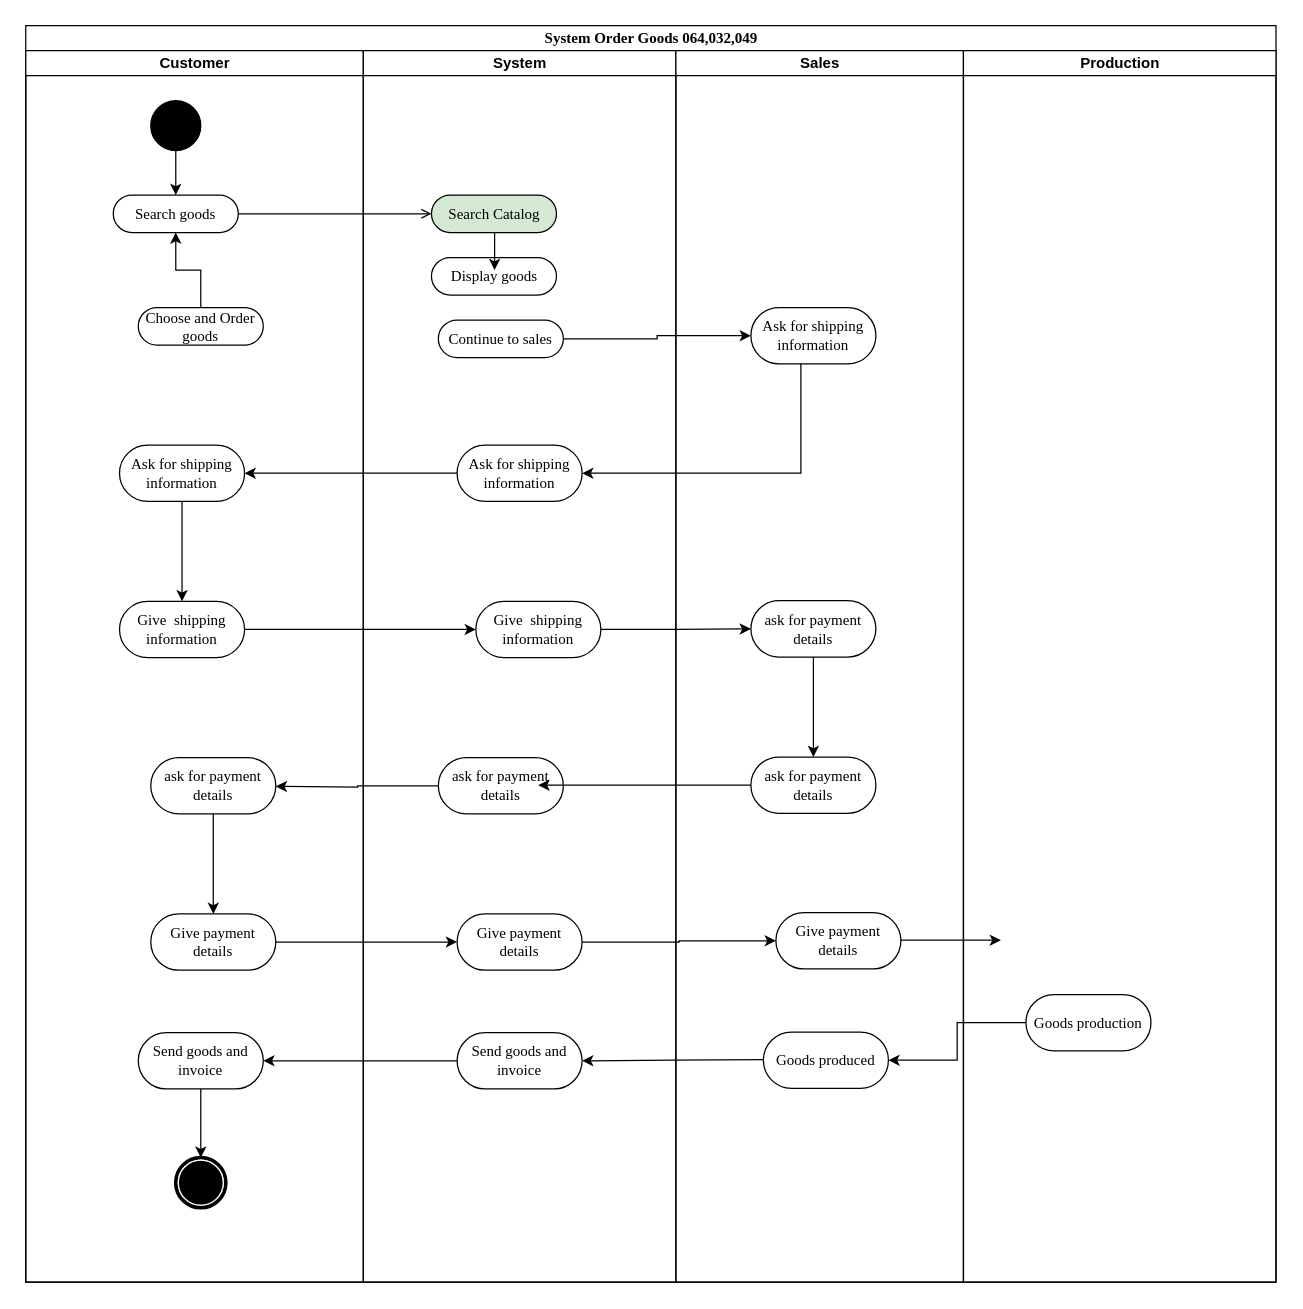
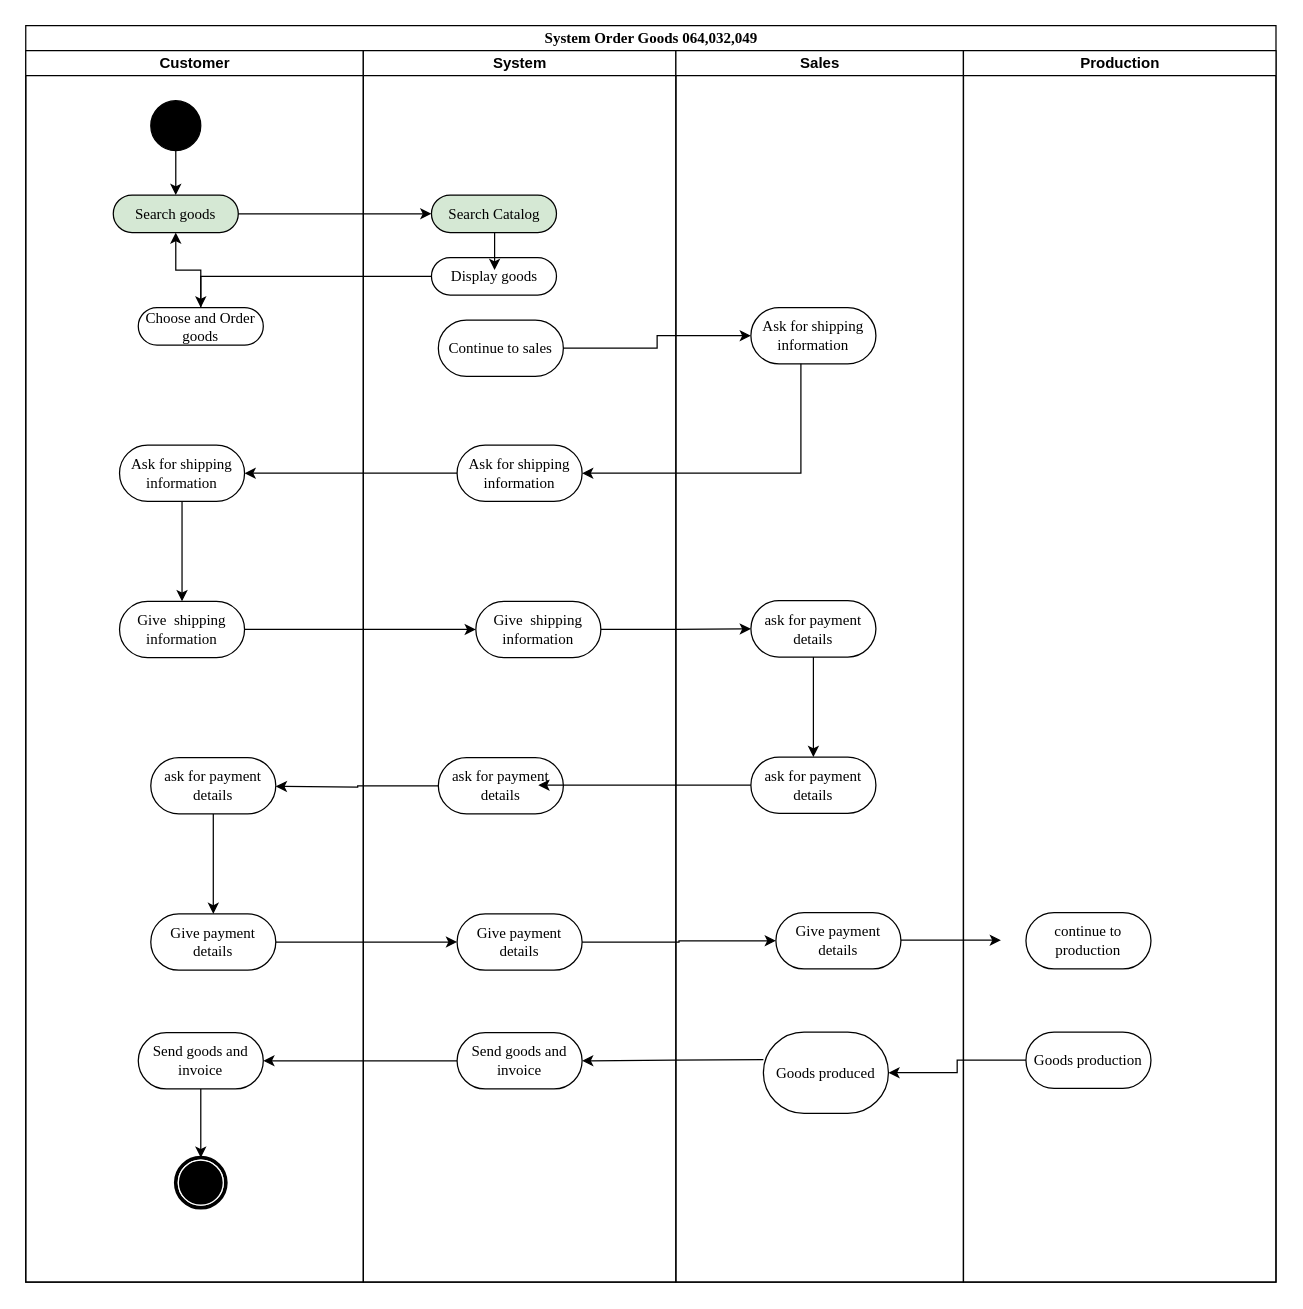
  <mxCell id="0" />
  <mxCell id="1" parent="0" />
  <mxCell id="2" value="&lt;div&gt;System Order Goods 064,032,049&lt;br&gt;&lt;/div&gt;" style="swimlane;html=1;childLayout=stackLayout;startSize=20;rounded=0;shadow=0;comic=0;labelBackgroundColor=none;strokeWidth=1;fontFamily=Verdana;fontSize=12;align=center;" parent="1" vertex="1"><mxGeometry x="20" y="20" width="1000" height="1005" as="geometry" /></mxCell>
  <mxCell id="3" value="Customer " style="swimlane;html=1;startSize=20;" parent="2" vertex="1"><mxGeometry y="20" width="270" height="985" as="geometry" /></mxCell>
  <mxCell id="4" value="" style="edgeStyle=orthogonalEdgeStyle;rounded=0;orthogonalLoop=1;jettySize=auto;html=1;entryX=0.5;entryY=0;entryDx=0;entryDy=0;" edge="1" parent="3" source="5" target="6"><mxGeometry relative="1" as="geometry"><mxPoint x="120" y="160" as="targetPoint" /></mxGeometry></mxCell>
  <mxCell id="5" value="" style="ellipse;whiteSpace=wrap;html=1;rounded=0;shadow=0;comic=0;labelBackgroundColor=none;strokeWidth=1;fillColor=#000000;fontFamily=Verdana;fontSize=12;align=center;" parent="3" vertex="1"><mxGeometry x="100" y="40" width="40" height="40" as="geometry" /></mxCell>
- <mxCell id="6" value="Search goods" style="rounded=1;whiteSpace=wrap;html=1;shadow=0;comic=0;labelBackgroundColor=none;strokeWidth=1;fontFamily=Verdana;fontSize=12;align=center;arcSize=50;" parent="3" vertex="1"><mxGeometry x="70" y="115.5" width="100" height="30" as="geometry" /></mxCell>
+ <mxCell id="6" value="Search goods" style="rounded=1;whiteSpace=wrap;html=1;shadow=0;comic=0;labelBackgroundColor=none;strokeWidth=1;fontFamily=Verdana;fontSize=12;align=center;arcSize=50;fillColor=#d5e8d4;" parent="3" vertex="1"><mxGeometry x="70" y="115.5" width="100" height="30" as="geometry" /></mxCell>
  <mxCell id="7" value="" style="edgeStyle=orthogonalEdgeStyle;rounded=0;orthogonalLoop=1;jettySize=auto;html=1;" edge="1" parent="3" source="8" target="9"><mxGeometry relative="1" as="geometry" /></mxCell>
  <mxCell id="8" value="Ask for shipping information" style="rounded=1;whiteSpace=wrap;html=1;shadow=0;comic=0;labelBackgroundColor=none;strokeWidth=1;fontFamily=Verdana;fontSize=12;align=center;arcSize=50;" vertex="1" parent="3"><mxGeometry x="75" y="315.5" width="100" height="45" as="geometry" /></mxCell>
  <mxCell id="9" value="Give&amp;nbsp; shipping information" style="rounded=1;whiteSpace=wrap;html=1;shadow=0;comic=0;labelBackgroundColor=none;strokeWidth=1;fontFamily=Verdana;fontSize=12;align=center;arcSize=50;" vertex="1" parent="3"><mxGeometry x="75" y="440.5" width="100" height="45" as="geometry" /></mxCell>
  <mxCell id="10" value="" style="edgeStyle=orthogonalEdgeStyle;rounded=0;orthogonalLoop=1;jettySize=auto;html=1;" edge="1" parent="3" source="11" target="12"><mxGeometry relative="1" as="geometry" /></mxCell>
  <mxCell id="11" value="ask for payment details" style="rounded=1;whiteSpace=wrap;html=1;shadow=0;comic=0;labelBackgroundColor=none;strokeWidth=1;fontFamily=Verdana;fontSize=12;align=center;arcSize=50;" vertex="1" parent="3"><mxGeometry x="100" y="565.5" width="100" height="45" as="geometry" /></mxCell>
  <mxCell id="12" value="Give payment details" style="rounded=1;whiteSpace=wrap;html=1;shadow=0;comic=0;labelBackgroundColor=none;strokeWidth=1;fontFamily=Verdana;fontSize=12;align=center;arcSize=50;" vertex="1" parent="3"><mxGeometry x="100" y="690.5" width="100" height="45" as="geometry" /></mxCell>
  <mxCell id="13" value="" style="edgeStyle=orthogonalEdgeStyle;rounded=0;orthogonalLoop=1;jettySize=auto;html=1;" edge="1" parent="3" source="14" target="15"><mxGeometry relative="1" as="geometry" /></mxCell>
  <mxCell id="14" value="Send goods and invoice" style="rounded=1;whiteSpace=wrap;html=1;shadow=0;comic=0;labelBackgroundColor=none;strokeWidth=1;fontFamily=Verdana;fontSize=12;align=center;arcSize=50;" vertex="1" parent="3"><mxGeometry x="90" y="785.5" width="100" height="45" as="geometry" /></mxCell>
  <mxCell id="15" value="" style="shape=mxgraph.bpmn.shape;html=1;verticalLabelPosition=bottom;labelBackgroundColor=#ffffff;verticalAlign=top;perimeter=ellipsePerimeter;outline=end;symbol=terminate;rounded=0;shadow=0;comic=0;strokeWidth=1;fontFamily=Verdana;fontSize=12;align=center;" parent="3" vertex="1"><mxGeometry x="120" y="885.5" width="40" height="40" as="geometry" /></mxCell>
  <mxCell id="16" value="Choose and Order goods" style="rounded=1;whiteSpace=wrap;html=1;shadow=0;comic=0;labelBackgroundColor=none;strokeWidth=1;fontFamily=Verdana;fontSize=12;align=center;arcSize=50;" vertex="1" parent="3"><mxGeometry x="90" y="205.5" width="100" height="30" as="geometry" /></mxCell>
  <mxCell id="17" value="System" style="swimlane;html=1;startSize=20;" parent="2" vertex="1"><mxGeometry x="270" y="20" width="250" height="985" as="geometry" /></mxCell>
  <mxCell id="18" value="Ask for shipping information" style="rounded=1;whiteSpace=wrap;html=1;shadow=0;comic=0;labelBackgroundColor=none;strokeWidth=1;fontFamily=Verdana;fontSize=12;align=center;arcSize=50;" vertex="1" parent="17"><mxGeometry x="75" y="315.5" width="100" height="45" as="geometry" /></mxCell>
  <mxCell id="19" value="Give&amp;nbsp; shipping information" style="rounded=1;whiteSpace=wrap;html=1;shadow=0;comic=0;labelBackgroundColor=none;strokeWidth=1;fontFamily=Verdana;fontSize=12;align=center;arcSize=50;" vertex="1" parent="17"><mxGeometry x="90" y="440.5" width="100" height="45" as="geometry" /></mxCell>
  <mxCell id="20" value="ask for payment details" style="rounded=1;whiteSpace=wrap;html=1;shadow=0;comic=0;labelBackgroundColor=none;strokeWidth=1;fontFamily=Verdana;fontSize=12;align=center;arcSize=50;" vertex="1" parent="17"><mxGeometry x="60" y="565.5" width="100" height="45" as="geometry" /></mxCell>
  <mxCell id="21" value="Give payment details" style="rounded=1;whiteSpace=wrap;html=1;shadow=0;comic=0;labelBackgroundColor=none;strokeWidth=1;fontFamily=Verdana;fontSize=12;align=center;arcSize=50;" vertex="1" parent="17"><mxGeometry x="75" y="690.5" width="100" height="45" as="geometry" /></mxCell>
  <mxCell id="22" value="Send goods and invoice" style="rounded=1;whiteSpace=wrap;html=1;shadow=0;comic=0;labelBackgroundColor=none;strokeWidth=1;fontFamily=Verdana;fontSize=12;align=center;arcSize=50;" vertex="1" parent="17"><mxGeometry x="75" y="785.5" width="100" height="45" as="geometry" /></mxCell>
  <mxCell id="23" value="Search Catalog" style="rounded=1;whiteSpace=wrap;html=1;shadow=0;comic=0;labelBackgroundColor=none;strokeWidth=1;fontFamily=Verdana;fontSize=12;align=center;arcSize=50;fillColor=#d5e8d4;" vertex="1" parent="17"><mxGeometry x="54.5" y="115.5" width="100" height="30" as="geometry" /></mxCell>
  <mxCell id="24" value="Display goods" style="rounded=1;whiteSpace=wrap;html=1;shadow=0;comic=0;labelBackgroundColor=none;strokeWidth=1;fontFamily=Verdana;fontSize=12;align=center;arcSize=50;" vertex="1" parent="17"><mxGeometry x="54.5" y="165.5" width="100" height="30" as="geometry" /></mxCell>
- <mxCell id="25" value="Continue to sales" style="rounded=1;whiteSpace=wrap;html=1;shadow=0;comic=0;labelBackgroundColor=none;strokeWidth=1;fontFamily=Verdana;fontSize=12;align=center;arcSize=50;" vertex="1" parent="17"><mxGeometry x="60" y="215.5" width="100" height="30" as="geometry" /></mxCell>
+ <mxCell id="25" value="Continue to sales" style="rounded=1;whiteSpace=wrap;html=1;shadow=0;comic=0;labelBackgroundColor=none;strokeWidth=1;fontFamily=Verdana;fontSize=12;align=center;arcSize=50;" vertex="1" parent="17"><mxGeometry x="60" y="215.5" width="100" height="45" as="geometry" /></mxCell>
  <mxCell id="26" value="Sales" style="swimlane;html=1;startSize=20;" parent="2" vertex="1"><mxGeometry x="520" y="20" width="230" height="985" as="geometry" /></mxCell>
  <mxCell id="27" value="Ask for shipping information" style="rounded=1;whiteSpace=wrap;html=1;shadow=0;comic=0;labelBackgroundColor=none;strokeWidth=1;fontFamily=Verdana;fontSize=12;align=center;arcSize=50;" vertex="1" parent="26"><mxGeometry x="60" y="205.5" width="100" height="45" as="geometry" /></mxCell>
  <mxCell id="28" value="" style="edgeStyle=orthogonalEdgeStyle;rounded=0;orthogonalLoop=1;jettySize=auto;html=1;" edge="1" parent="26" source="29" target="30"><mxGeometry relative="1" as="geometry" /></mxCell>
  <mxCell id="29" value="ask for payment details" style="rounded=1;whiteSpace=wrap;html=1;shadow=0;comic=0;labelBackgroundColor=none;strokeWidth=1;fontFamily=Verdana;fontSize=12;align=center;arcSize=50;" vertex="1" parent="26"><mxGeometry x="60" y="440" width="100" height="45" as="geometry" /></mxCell>
  <mxCell id="30" value="ask for payment details" style="rounded=1;whiteSpace=wrap;html=1;shadow=0;comic=0;labelBackgroundColor=none;strokeWidth=1;fontFamily=Verdana;fontSize=12;align=center;arcSize=50;" vertex="1" parent="26"><mxGeometry x="60" y="565" width="100" height="45" as="geometry" /></mxCell>
  <mxCell id="31" value="Give payment details" style="rounded=1;whiteSpace=wrap;html=1;shadow=0;comic=0;labelBackgroundColor=none;strokeWidth=1;fontFamily=Verdana;fontSize=12;align=center;arcSize=50;" vertex="1" parent="26"><mxGeometry x="80" y="689.5" width="100" height="45" as="geometry" /></mxCell>
- <mxCell id="32" value="Goods produced" style="rounded=1;whiteSpace=wrap;html=1;shadow=0;comic=0;labelBackgroundColor=none;strokeWidth=1;fontFamily=Verdana;fontSize=12;align=center;arcSize=50;" vertex="1" parent="26"><mxGeometry x="70" y="785" width="100" height="45" as="geometry" /></mxCell>
+ <mxCell id="32" value="Goods produced" style="rounded=1;whiteSpace=wrap;html=1;shadow=0;comic=0;labelBackgroundColor=none;strokeWidth=1;fontFamily=Verdana;fontSize=12;align=center;arcSize=50;" vertex="1" parent="26"><mxGeometry x="70" y="785" width="100" height="65" as="geometry" /></mxCell>
  <mxCell id="33" value="" style="edgeStyle=orthogonalEdgeStyle;rounded=0;orthogonalLoop=1;jettySize=auto;html=1;entryX=1;entryY=0.5;entryDx=0;entryDy=0;" edge="1" parent="26" target="22"><mxGeometry relative="1" as="geometry"><mxPoint x="70" y="807.0" as="sourcePoint" /><mxPoint x="-40" y="807.0" as="targetPoint" /></mxGeometry></mxCell>
  <mxCell id="34" value="Production" style="swimlane;html=1;startSize=20;" vertex="1" parent="2"><mxGeometry x="750" y="20" width="250" height="985" as="geometry" /></mxCell>
- <mxCell id="36" value="Goods production" style="rounded=1;whiteSpace=wrap;html=1;shadow=0;comic=0;labelBackgroundColor=none;strokeWidth=1;fontFamily=Verdana;fontSize=12;align=center;arcSize=50;" vertex="1" parent="34"><mxGeometry x="50" y="755" width="100" height="45" as="geometry" /></mxCell>
+ <mxCell id="35" value="continue to production" style="rounded=1;whiteSpace=wrap;html=1;shadow=0;comic=0;labelBackgroundColor=none;strokeWidth=1;fontFamily=Verdana;fontSize=12;align=center;arcSize=50;" vertex="1" parent="34"><mxGeometry x="50" y="689.5" width="100" height="45" as="geometry" /></mxCell>
+ <mxCell id="36" value="Goods production" style="rounded=1;whiteSpace=wrap;html=1;shadow=0;comic=0;labelBackgroundColor=none;strokeWidth=1;fontFamily=Verdana;fontSize=12;align=center;arcSize=50;" vertex="1" parent="34"><mxGeometry x="50" y="785" width="100" height="45" as="geometry" /></mxCell>
  <mxCell id="37" value="" style="edgeStyle=orthogonalEdgeStyle;rounded=0;orthogonalLoop=1;jettySize=auto;html=1;" edge="1" parent="2" source="16" target="6"><mxGeometry relative="1" as="geometry" /></mxCell>
  <mxCell id="38" value="" style="edgeStyle=orthogonalEdgeStyle;rounded=0;orthogonalLoop=1;jettySize=auto;html=1;" edge="1" parent="2" source="18" target="8"><mxGeometry relative="1" as="geometry"><mxPoint x="180" y="357.5" as="targetPoint" /></mxGeometry></mxCell>
  <mxCell id="39" value="" style="edgeStyle=orthogonalEdgeStyle;rounded=0;orthogonalLoop=1;jettySize=auto;html=1;entryX=0;entryY=0.5;entryDx=0;entryDy=0;" edge="1" parent="2" source="9" target="19"><mxGeometry relative="1" as="geometry"><mxPoint x="340" y="483.5" as="targetPoint" /></mxGeometry></mxCell>
  <mxCell id="40" value="" style="edgeStyle=orthogonalEdgeStyle;rounded=0;orthogonalLoop=1;jettySize=auto;html=1;entryX=0;entryY=0.5;entryDx=0;entryDy=0;" edge="1" parent="2" source="19" target="29"><mxGeometry relative="1" as="geometry"><mxPoint x="560" y="483.5" as="targetPoint" /></mxGeometry></mxCell>
  <mxCell id="41" value="" style="edgeStyle=orthogonalEdgeStyle;rounded=0;orthogonalLoop=1;jettySize=auto;html=1;" edge="1" parent="2" source="30"><mxGeometry relative="1" as="geometry"><mxPoint x="410" y="607.5" as="targetPoint" /><Array as="points"><mxPoint x="420" y="607" /></Array></mxGeometry></mxCell>
  <mxCell id="42" value="" style="edgeStyle=orthogonalEdgeStyle;rounded=0;orthogonalLoop=1;jettySize=auto;html=1;" edge="1" parent="2" source="20"><mxGeometry relative="1" as="geometry"><mxPoint x="200" y="608.5" as="targetPoint" /></mxGeometry></mxCell>
  <mxCell id="43" value="" style="edgeStyle=orthogonalEdgeStyle;rounded=0;orthogonalLoop=1;jettySize=auto;html=1;entryX=0;entryY=0.5;entryDx=0;entryDy=0;" edge="1" parent="2" source="12" target="21"><mxGeometry relative="1" as="geometry"><mxPoint x="320" y="732.5" as="targetPoint" /></mxGeometry></mxCell>
  <mxCell id="44" value="" style="edgeStyle=orthogonalEdgeStyle;rounded=0;orthogonalLoop=1;jettySize=auto;html=1;" edge="1" parent="2" source="21" target="31"><mxGeometry relative="1" as="geometry"><mxPoint x="580" y="732.5" as="targetPoint" /></mxGeometry></mxCell>
  <mxCell id="45" value="" style="edgeStyle=orthogonalEdgeStyle;rounded=0;orthogonalLoop=1;jettySize=auto;html=1;" edge="1" parent="2" source="31"><mxGeometry relative="1" as="geometry"><mxPoint x="780" y="731.5" as="targetPoint" /></mxGeometry></mxCell>
  <mxCell id="46" value="" style="edgeStyle=orthogonalEdgeStyle;rounded=0;orthogonalLoop=1;jettySize=auto;html=1;" edge="1" parent="2" source="36" target="32"><mxGeometry relative="1" as="geometry" /></mxCell>
  <mxCell id="47" value="" style="edgeStyle=orthogonalEdgeStyle;rounded=0;orthogonalLoop=1;jettySize=auto;html=1;entryX=1;entryY=0.5;entryDx=0;entryDy=0;" edge="1" parent="2" source="22" target="14"><mxGeometry relative="1" as="geometry"><mxPoint x="210" y="828.5" as="targetPoint" /></mxGeometry></mxCell>
- <mxCell id="48" value="" style="edgeStyle=orthogonalEdgeStyle;rounded=0;orthogonalLoop=1;jettySize=auto;html=1;endArrow=open;" edge="1" parent="2" source="6" target="23"><mxGeometry relative="1" as="geometry" /></mxCell>
+ <mxCell id="48" value="" style="edgeStyle=orthogonalEdgeStyle;rounded=0;orthogonalLoop=1;jettySize=auto;html=1;" edge="1" parent="2" source="6" target="23"><mxGeometry relative="1" as="geometry" /></mxCell>
  <mxCell id="49" value="" style="edgeStyle=orthogonalEdgeStyle;rounded=0;orthogonalLoop=1;jettySize=auto;html=1;" edge="1" parent="2" source="23"><mxGeometry relative="1" as="geometry"><mxPoint x="375" y="195.5" as="targetPoint" /><Array as="points"><mxPoint x="375" y="195" /></Array></mxGeometry></mxCell>
+ <mxCell id="50" value="" style="edgeStyle=orthogonalEdgeStyle;rounded=0;orthogonalLoop=1;jettySize=auto;html=1;entryX=0.5;entryY=0;entryDx=0;entryDy=0;" edge="1" parent="2" source="24" target="16"><mxGeometry relative="1" as="geometry"><mxPoint x="130" y="211.5" as="targetPoint" /></mxGeometry></mxCell>
  <mxCell id="51" value="" style="edgeStyle=orthogonalEdgeStyle;rounded=0;orthogonalLoop=1;jettySize=auto;html=1;entryX=0;entryY=0.5;entryDx=0;entryDy=0;" edge="1" parent="2" source="25" target="27"><mxGeometry relative="1" as="geometry"><mxPoint x="510.0" y="250.5" as="targetPoint" /></mxGeometry></mxCell>
  <mxCell id="52" value="" style="edgeStyle=orthogonalEdgeStyle;rounded=0;orthogonalLoop=1;jettySize=auto;html=1;entryX=1;entryY=0.5;entryDx=0;entryDy=0;" edge="1" parent="2" source="27" target="18"><mxGeometry relative="1" as="geometry"><mxPoint x="629.714" y="323" as="targetPoint" /><Array as="points"><mxPoint x="620" y="358" /></Array></mxGeometry></mxCell>
